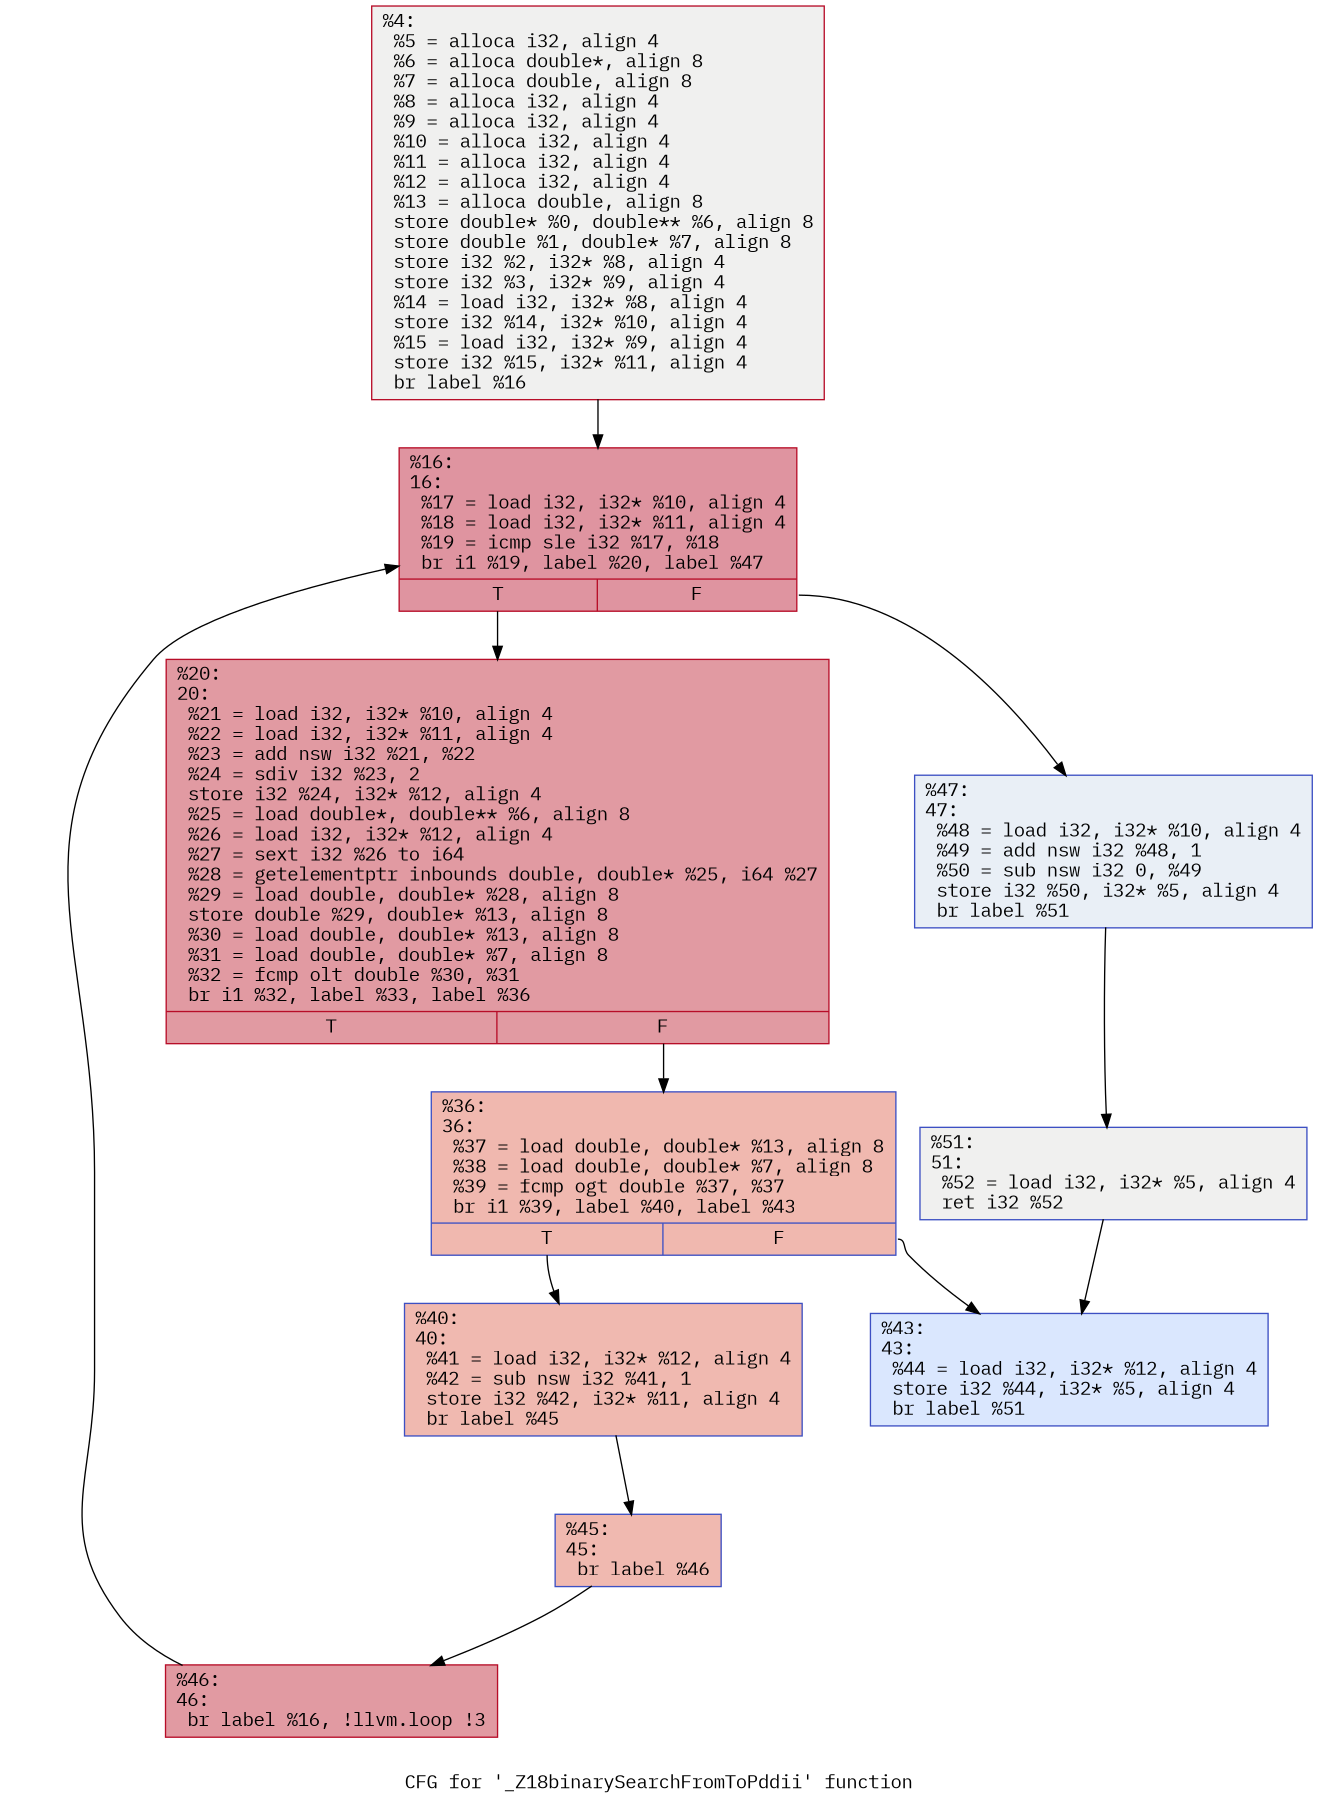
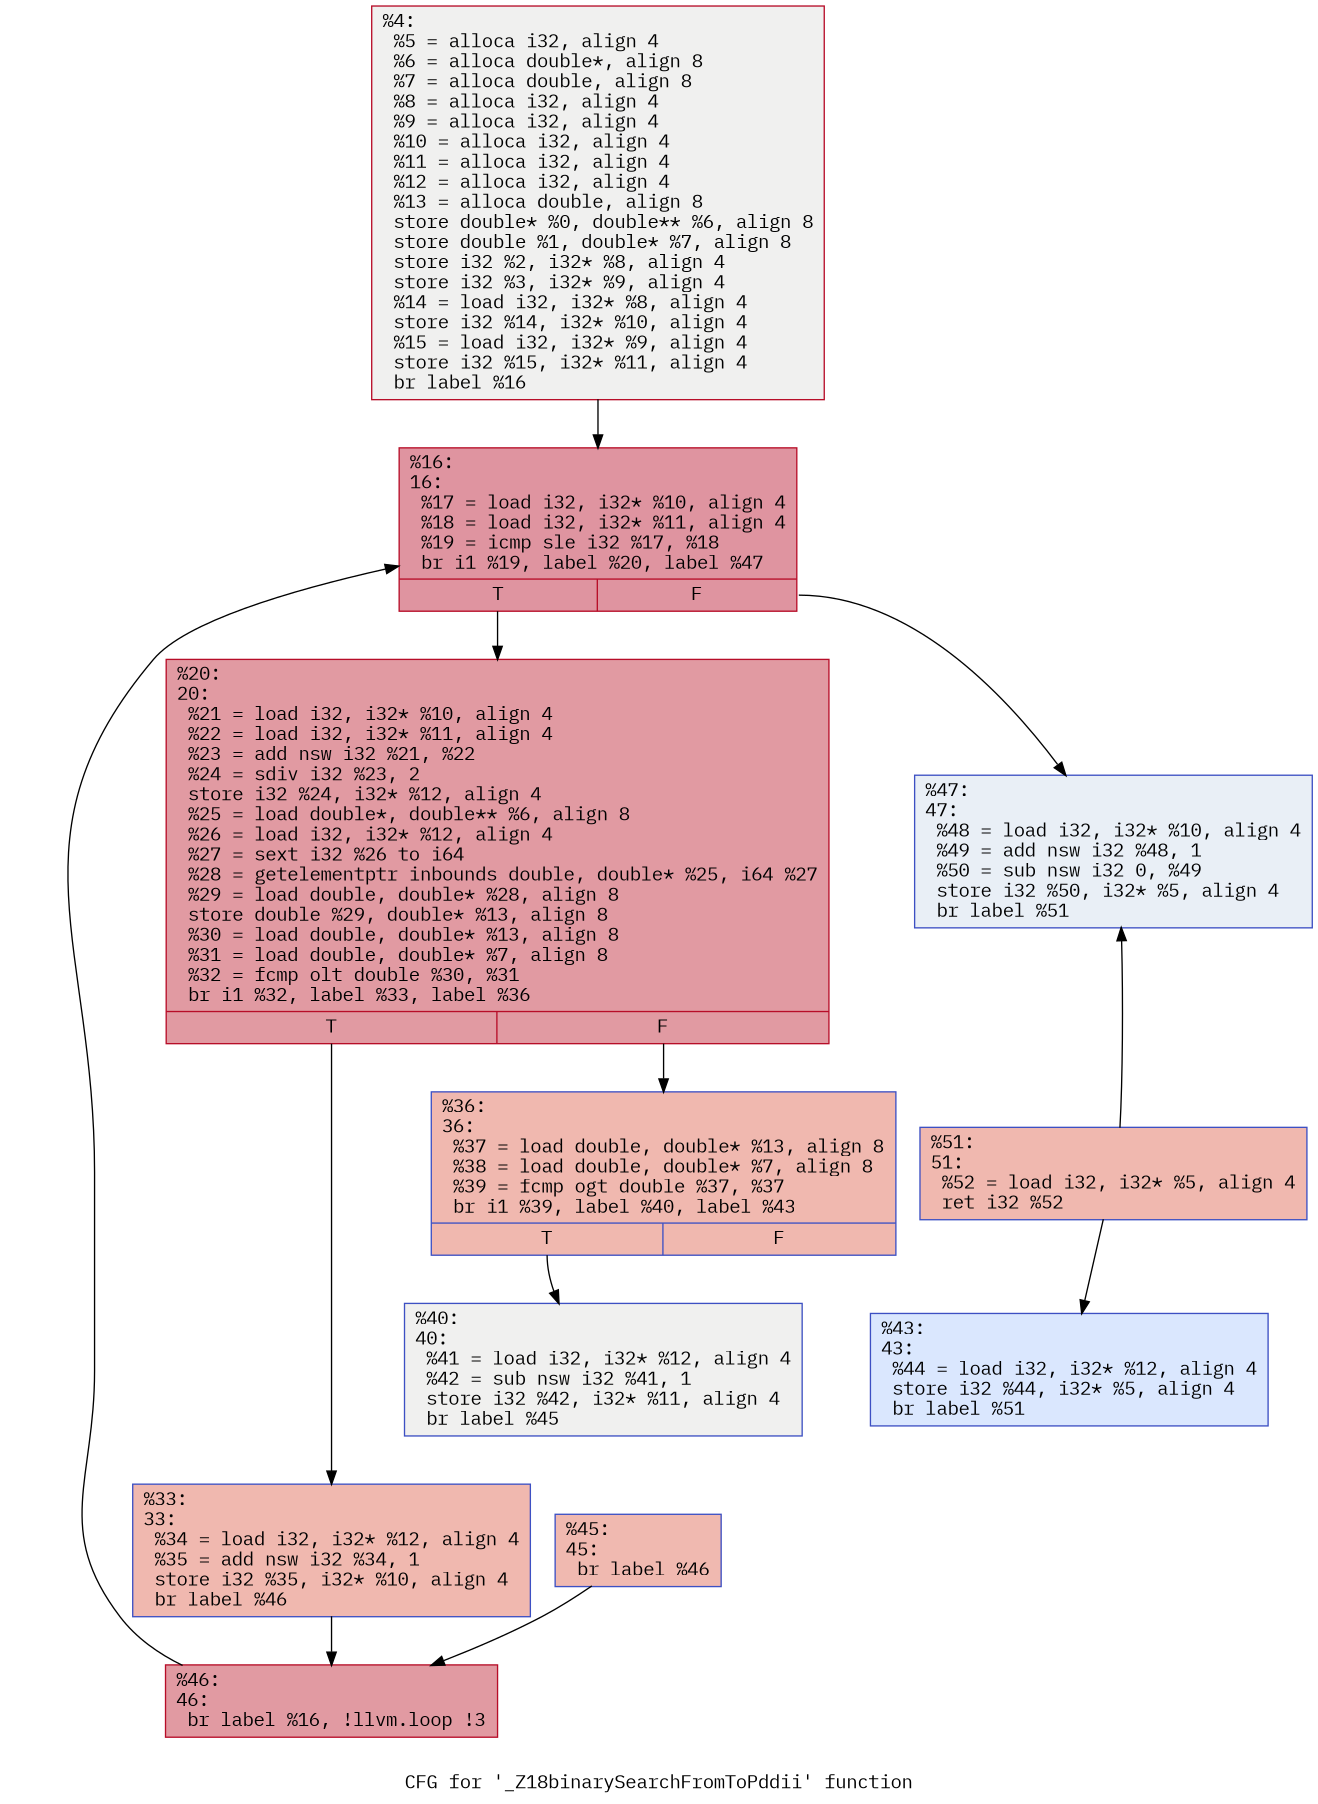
  digraph {
    fontname="IBM Plex Mono"
    label="CFG for '_Z18binarySearchFromToPddii' function"
    node [color="#3d50c3ff" fillcolor="#dedcdb70" fontname="IBM Plex Mono" shape=record style=filled]
    edge [fontname="IBM Plex Mono"]
    n1 [color="#b70d28ff" label="{%4:\l  %5 = alloca i32, align 4\l  %6 = alloca double*, align 8\l  %7 = alloca double, align 8\l  %8 = alloca i32, align 4\l  %9 = alloca i32, align 4\l  %10 = alloca i32, align 4\l  %11 = alloca i32, align 4\l  %12 = alloca i32, align 4\l  %13 = alloca double, align 8\l  store double* %0, double** %6, align 8\l  store double %1, double* %7, align 8\l  store i32 %2, i32* %8, align 4\l  store i32 %3, i32* %9, align 4\l  %14 = load i32, i32* %8, align 4\l  store i32 %14, i32* %10, align 4\l  %15 = load i32, i32* %9, align 4\l  store i32 %15, i32* %11, align 4\l  br label %16\l}"]
    n2 [color="#b70d28ff" fillcolor="#b70d2870" label="{%16:\l16:                                               \l  %17 = load i32, i32* %10, align 4\l  %18 = load i32, i32* %11, align 4\l  %19 = icmp sle i32 %17, %18\l  br i1 %19, label %20, label %47\l|{<s0>T|<s1>F}}"]
    n3 [color="#b70d28ff" fillcolor="#bb1b2c70" label="{%20:\l20:                                               \l  %21 = load i32, i32* %10, align 4\l  %22 = load i32, i32* %11, align 4\l  %23 = add nsw i32 %21, %22\l  %24 = sdiv i32 %23, 2\l  store i32 %24, i32* %12, align 4\l  %25 = load double*, double** %6, align 8\l  %26 = load i32, i32* %12, align 4\l  %27 = sext i32 %26 to i64\l  %28 = getelementptr inbounds double, double* %25, i64 %27\l  %29 = load double, double* %28, align 8\l  store double %29, double* %13, align 8\l  %30 = load double, double* %13, align 8\l  %31 = load double, double* %7, align 8\l  %32 = fcmp olt double %30, %31\l  br i1 %32, label %33, label %36\l|{<s0>T|<s1>F}}"]
    n4 [fillcolor="#cedaeb70" label="{%47:\l47:                                               \l  %48 = load i32, i32* %10, align 4\l  %49 = add nsw i32 %48, 1\l  %50 = sub nsw i32 0, %49\l  store i32 %50, i32* %5, align 4\l  br label %51\l}"]
+   n5 [fillcolor="#dc5d4a70" label="{%33:\l33:                                               \l  %34 = load i32, i32* %12, align 4\l  %35 = add nsw i32 %34, 1\l  store i32 %35, i32* %10, align 4\l  br label %46\l}"]
    n6 [fillcolor="#dc5d4a70" label="{%36:\l36:                                               \l  %37 = load double, double* %13, align 8\l  %38 = load double, double* %7, align 8\l  %39 = fcmp ogt double %37, %37\l  br i1 %39, label %40, label %43\l|{<s0>T|<s1>F}}"]
-   n7 [label="{%51:\l51:                                               \l  %52 = load i32, i32* %5, align 4\l  ret i32 %52\l}"]
+   n7 [fillcolor="#dc5d4a70" label="{%51:\l51:                                               \l  %52 = load i32, i32* %5, align 4\l  ret i32 %52\l}"]
    n8 [color="#b70d28ff" fillcolor="#bb1b2c70" label="{%46:\l46:                                               \l  br label %16, !llvm.loop !3\l}"]
-   n9 [fillcolor="#de614d70" label="{%40:\l40:                                               \l  %41 = load i32, i32* %12, align 4\l  %42 = sub nsw i32 %41, 1\l  store i32 %42, i32* %11, align 4\l  br label %45\l}"]
+   n9 [label="{%40:\l40:                                               \l  %41 = load i32, i32* %12, align 4\l  %42 = sub nsw i32 %41, 1\l  store i32 %42, i32* %11, align 4\l  br label %45\l}"]
    n10 [fillcolor="#abc8fd70" label="{%43:\l43:                                               \l  %44 = load i32, i32* %12, align 4\l  store i32 %44, i32* %5, align 4\l  br label %51\l}"]
    n11 [fillcolor="#de614d70" label="{%45:\l45:                                               \l  br label %46\l}"]
    n1 -> n2
    n2 -> n3 [tailport=s0]
    n2 -> n4 [tailport=s1]
+   n3 -> n5 [tailport=s0]
    n3 -> n6 [tailport=s1]
-   n4 -> n7
+   n7 -> n4
+   n5 -> n8
    n6 -> n9 [tailport=s0]
-   n6 -> n10 [tailport=s1]
    n7 -> n10
    n8 -> n2
-   n9 -> n11
    n11 -> n8
  }
